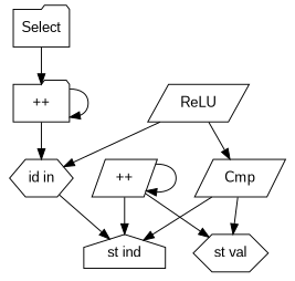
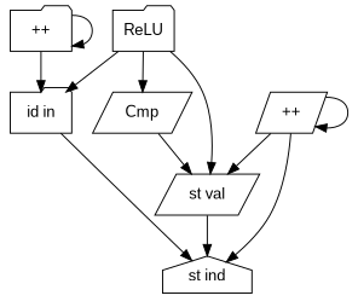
  digraph {
    fontname="Liberation Sans"
    node [fontname="Liberation Sans" shape=parallelogram]
    edge [fontname="Liberation Sans"]
    n1 [label="++" shape=folder]
-   n2 [label="id in" shape=hexagon]
+   n2 [label="id in" shape=folder]
    n3 [label="st ind" shape=house]
-   n4 [label=ReLU]
+   n4 [label=ReLU shape=folder]
    n5 [label=Cmp]
-   n6 [label="st val" shape=hexagon]
-   n7 [label=Select shape=folder]
+   n6 [label="st val"]
    n8 [label="++"]
    n1 -> n1
    n1 -> n2
    n2 -> n3
    n4 -> n2
    n4 -> n5
-   n5 -> n3
+   n4 -> n6
+   n6 -> n3
    n5 -> n6
-   n7 -> n1
    n8 -> n3
    n8 -> n6
    n8 -> n8
  }
